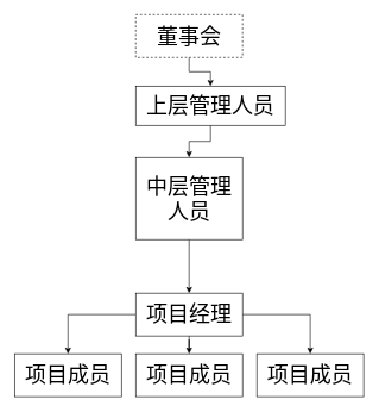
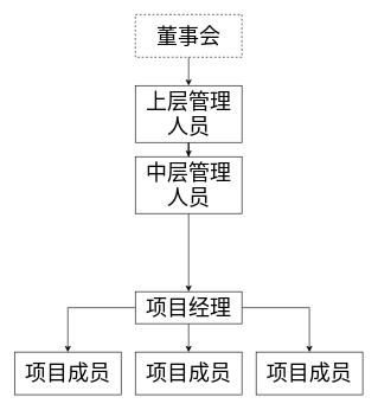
  <mxCell id="0" />
  <mxCell id="1" parent="0" />
  <mxCell id="2" value="" style="edgeStyle=orthogonalEdgeStyle;rounded=0;orthogonalLoop=1;jettySize=auto;html=1;" edge="1" parent="1" source="3" target="11"><mxGeometry relative="1" as="geometry" /></mxCell>
  <mxCell id="3" value="董事会" style="rounded=0;whiteSpace=wrap;html=1;fontSize=30;dashed=1;" vertex="1" parent="1"><mxGeometry x="190" y="20" width="150" height="60" as="geometry" /></mxCell>
  <mxCell id="4" value="" style="edgeStyle=orthogonalEdgeStyle;rounded=0;orthogonalLoop=1;jettySize=auto;html=1;" edge="1" parent="1" source="5" target="9"><mxGeometry relative="1" as="geometry" /></mxCell>
- <mxCell id="5" value="中层管理人员" style="rounded=0;whiteSpace=wrap;html=1;fontSize=30;" vertex="1" parent="1"><mxGeometry x="190" y="220" width="150" height="115" as="geometry" /></mxCell>
+ <mxCell id="5" value="中层管理人员" style="rounded=0;whiteSpace=wrap;html=1;fontSize=30;" vertex="1" parent="1"><mxGeometry x="190" y="220" width="150" height="80" as="geometry" /></mxCell>
  <mxCell id="6" value="" style="edgeStyle=orthogonalEdgeStyle;rounded=0;orthogonalLoop=1;jettySize=auto;html=1;" edge="1" parent="1" source="9" target="13"><mxGeometry relative="1" as="geometry" /></mxCell>
  <mxCell id="7" style="edgeStyle=orthogonalEdgeStyle;rounded=0;orthogonalLoop=1;jettySize=auto;html=1;entryX=0.5;entryY=0;entryDx=0;entryDy=0;" edge="1" parent="1" source="9" target="12"><mxGeometry relative="1" as="geometry" /></mxCell>
  <mxCell id="8" style="edgeStyle=orthogonalEdgeStyle;rounded=0;orthogonalLoop=1;jettySize=auto;html=1;entryX=0.5;entryY=0;entryDx=0;entryDy=0;" edge="1" parent="1" source="9" target="14"><mxGeometry relative="1" as="geometry" /></mxCell>
- <mxCell id="9" value="项目经理" style="rounded=0;whiteSpace=wrap;html=1;fontSize=30;" vertex="1" parent="1"><mxGeometry x="190" y="410" width="150" height="60" as="geometry" /></mxCell>
+ <mxCell id="9" value="项目经理" style="rounded=0;whiteSpace=wrap;html=1;fontSize=30;" vertex="1" parent="1"><mxGeometry x="190" y="410" width="150" height="45" as="geometry" /></mxCell>
  <mxCell id="10" value="" style="edgeStyle=orthogonalEdgeStyle;rounded=0;orthogonalLoop=1;jettySize=auto;html=1;" edge="1" parent="1" source="11" target="5"><mxGeometry relative="1" as="geometry" /></mxCell>
- <mxCell id="11" value="上层管理人员" style="rounded=0;whiteSpace=wrap;html=1;fontSize=30;" vertex="1" parent="1"><mxGeometry x="190" y="120" width="210" height="55" as="geometry" /></mxCell>
+ <mxCell id="11" value="上层管理人员" style="rounded=0;whiteSpace=wrap;html=1;fontSize=30;" vertex="1" parent="1"><mxGeometry x="190" y="120" width="150" height="80" as="geometry" /></mxCell>
  <mxCell id="12" value="项目成员" style="rounded=0;whiteSpace=wrap;html=1;fontSize=30;" vertex="1" parent="1"><mxGeometry x="20" y="495" width="150" height="60" as="geometry" /></mxCell>
  <mxCell id="13" value="项目成员" style="rounded=0;whiteSpace=wrap;html=1;fontSize=30;" vertex="1" parent="1"><mxGeometry x="190" y="495" width="150" height="60" as="geometry" /></mxCell>
  <mxCell id="14" value="项目成员" style="rounded=0;whiteSpace=wrap;html=1;fontSize=30;" vertex="1" parent="1"><mxGeometry x="360" y="495" width="150" height="60" as="geometry" /></mxCell>
